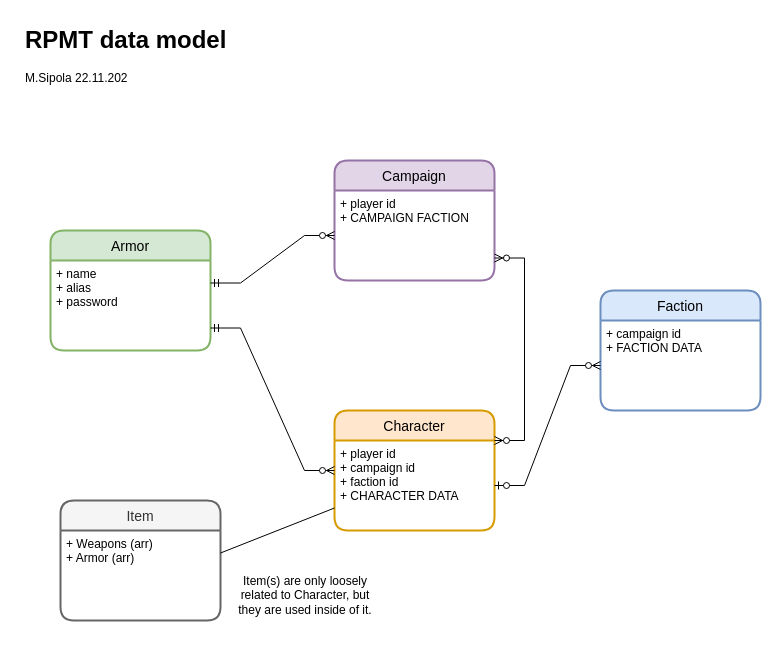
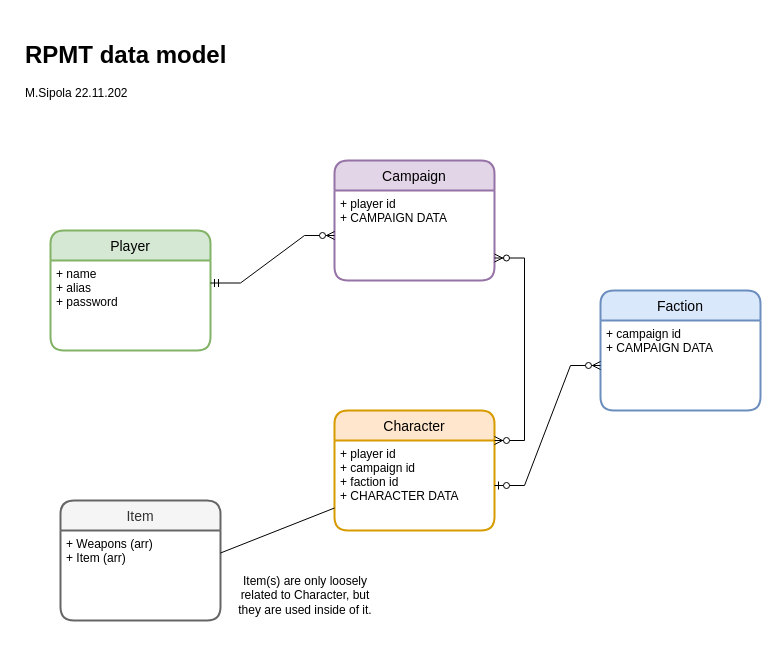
  <mxCell id="0" />
  <mxCell id="1" parent="0" />
- <mxCell id="2" value="Armor" style="swimlane;childLayout=stackLayout;horizontal=1;startSize=30;horizontalStack=0;rounded=1;fontSize=14;fontStyle=0;strokeWidth=2;resizeParent=0;resizeLast=1;shadow=0;dashed=0;align=center;fillColor=#d5e8d4;strokeColor=#82b366;" parent="1" vertex="1"><mxGeometry x="50" y="230" width="160" height="120" as="geometry" /></mxCell>
+ <mxCell id="2" value="Player" style="swimlane;childLayout=stackLayout;horizontal=1;startSize=30;horizontalStack=0;rounded=1;fontSize=14;fontStyle=0;strokeWidth=2;resizeParent=0;resizeLast=1;shadow=0;dashed=0;align=center;fillColor=#d5e8d4;strokeColor=#82b366;" parent="1" vertex="1"><mxGeometry x="50" y="230" width="160" height="120" as="geometry" /></mxCell>
  <mxCell id="3" value="+ name&#10;+ alias&#10;+ password" style="align=left;strokeColor=none;fillColor=none;spacingLeft=4;fontSize=12;verticalAlign=top;resizable=0;rotatable=0;part=1;" parent="2" vertex="1"><mxGeometry y="30" width="160" height="90" as="geometry" /></mxCell>
  <mxCell id="4" value="Campaign" style="swimlane;childLayout=stackLayout;horizontal=1;startSize=30;horizontalStack=0;rounded=1;fontSize=14;fontStyle=0;strokeWidth=2;resizeParent=0;resizeLast=1;shadow=0;dashed=0;align=center;fillColor=#e1d5e7;strokeColor=#9673a6;" parent="1" vertex="1"><mxGeometry x="334" y="160" width="160" height="120" as="geometry" /></mxCell>
- <mxCell id="5" value="+ player id&#10;+ CAMPAIGN FACTION" style="align=left;strokeColor=none;fillColor=none;spacingLeft=4;fontSize=12;verticalAlign=top;resizable=0;rotatable=0;part=1;" parent="4" vertex="1"><mxGeometry y="30" width="160" height="90" as="geometry" /></mxCell>
+ <mxCell id="5" value="+ player id&#10;+ CAMPAIGN DATA" style="align=left;strokeColor=none;fillColor=none;spacingLeft=4;fontSize=12;verticalAlign=top;resizable=0;rotatable=0;part=1;" parent="4" vertex="1"><mxGeometry y="30" width="160" height="90" as="geometry" /></mxCell>
  <mxCell id="6" value="Character" style="swimlane;childLayout=stackLayout;horizontal=1;startSize=30;horizontalStack=0;rounded=1;fontSize=14;fontStyle=0;strokeWidth=2;resizeParent=0;resizeLast=1;shadow=0;dashed=0;align=center;fillColor=#ffe6cc;strokeColor=#d79b00;" parent="1" vertex="1"><mxGeometry x="334" y="410" width="160" height="120" as="geometry" /></mxCell>
  <mxCell id="7" value="+ player id&#10;+ campaign id&#10;+ faction id&#10;+ CHARACTER DATA" style="align=left;strokeColor=none;fillColor=none;spacingLeft=4;fontSize=12;verticalAlign=top;resizable=0;rotatable=0;part=1;" parent="6" vertex="1"><mxGeometry y="30" width="160" height="90" as="geometry" /></mxCell>
  <mxCell id="8" value="Item" style="swimlane;childLayout=stackLayout;horizontal=1;startSize=30;horizontalStack=0;rounded=1;fontSize=14;fontStyle=0;strokeWidth=2;resizeParent=0;resizeLast=1;shadow=0;dashed=0;align=center;fillColor=#f5f5f5;fontColor=#333333;strokeColor=#666666;" parent="1" vertex="1"><mxGeometry x="60" y="500" width="160" height="120" as="geometry" /></mxCell>
- <mxCell id="9" value="+ Weapons (arr)&#10;+ Armor (arr)" style="align=left;strokeColor=none;fillColor=none;spacingLeft=4;fontSize=12;verticalAlign=top;resizable=0;rotatable=0;part=1;" parent="8" vertex="1"><mxGeometry y="30" width="160" height="90" as="geometry" /></mxCell>
+ <mxCell id="9" value="+ Weapons (arr)&#10;+ Item (arr)" style="align=left;strokeColor=none;fillColor=none;spacingLeft=4;fontSize=12;verticalAlign=top;resizable=0;rotatable=0;part=1;" parent="8" vertex="1"><mxGeometry y="30" width="160" height="90" as="geometry" /></mxCell>
  <mxCell id="10" value="Faction" style="swimlane;childLayout=stackLayout;horizontal=1;startSize=30;horizontalStack=0;rounded=1;fontSize=14;fontStyle=0;strokeWidth=2;resizeParent=0;resizeLast=1;shadow=0;dashed=0;align=center;fillColor=#dae8fc;strokeColor=#6c8ebf;" parent="1" vertex="1"><mxGeometry x="600" y="290" width="160" height="120" as="geometry" /></mxCell>
- <mxCell id="11" value="+ campaign id&#10;+ FACTION DATA" style="align=left;strokeColor=none;fillColor=none;spacingLeft=4;fontSize=12;verticalAlign=top;resizable=0;rotatable=0;part=1;" parent="10" vertex="1"><mxGeometry y="30" width="160" height="90" as="geometry" /></mxCell>
- <mxCell id="12" value="&lt;h1&gt;RPMT data model&lt;/h1&gt;&lt;p&gt;M.Sipola 22.11.202&lt;/p&gt;" style="text;html=1;strokeColor=none;fillColor=none;spacing=5;spacingTop=-20;whiteSpace=wrap;overflow=hidden;rounded=0;" parent="1" vertex="1"><mxGeometry x="20" y="20" width="410" height="90" as="geometry" /></mxCell>
- <mxCell id="13" value="" style="edgeStyle=entityRelationEdgeStyle;fontSize=12;html=1;endArrow=ERzeroToMany;startArrow=ERmandOne;rounded=0;entryX=0;entryY=0.5;entryDx=0;entryDy=0;exitX=1;exitY=0.75;exitDx=0;exitDy=0;" parent="1" source="3" target="6" edge="1"><mxGeometry width="100" height="100" relative="1" as="geometry"><mxPoint x="210" y="370" as="sourcePoint" /><mxPoint x="310" y="270" as="targetPoint" /></mxGeometry></mxCell>
+ <mxCell id="11" value="+ campaign id&#10;+ CAMPAIGN DATA" style="align=left;strokeColor=none;fillColor=none;spacingLeft=4;fontSize=12;verticalAlign=top;resizable=0;rotatable=0;part=1;" parent="10" vertex="1"><mxGeometry y="30" width="160" height="90" as="geometry" /></mxCell>
+ <mxCell id="12" value="&lt;h1&gt;RPMT data model&lt;/h1&gt;&lt;p&gt;M.Sipola 22.11.202&lt;/p&gt;" style="text;html=1;strokeColor=none;fillColor=none;spacing=5;spacingTop=-20;whiteSpace=wrap;overflow=hidden;rounded=0;" parent="1" vertex="1"><mxGeometry x="20" y="35" width="410" height="90" as="geometry" /></mxCell>
  <mxCell id="14" value="" style="edgeStyle=entityRelationEdgeStyle;fontSize=12;html=1;endArrow=ERzeroToMany;startArrow=ERmandOne;rounded=0;exitX=1;exitY=0.25;exitDx=0;exitDy=0;entryX=0;entryY=0.5;entryDx=0;entryDy=0;" parent="1" source="3" target="5" edge="1"><mxGeometry width="100" height="100" relative="1" as="geometry"><mxPoint x="300" y="320" as="sourcePoint" /><mxPoint x="400" y="220" as="targetPoint" /></mxGeometry></mxCell>
  <mxCell id="15" value="" style="endArrow=none;html=1;rounded=0;exitX=0;exitY=0.75;exitDx=0;exitDy=0;entryX=1;entryY=0.25;entryDx=0;entryDy=0;" parent="1" source="7" target="9" edge="1"><mxGeometry relative="1" as="geometry"><mxPoint x="540" y="370" as="sourcePoint" /><mxPoint x="700" y="370" as="targetPoint" /></mxGeometry></mxCell>
  <mxCell id="16" value="Item(s) are only loosely related to Character, but they are used inside of it." style="text;html=1;strokeColor=none;fillColor=none;align=center;verticalAlign=middle;whiteSpace=wrap;rounded=0;" parent="1" vertex="1"><mxGeometry x="230" y="560" width="150" height="70" as="geometry" /></mxCell>
  <mxCell id="17" value="" style="edgeStyle=entityRelationEdgeStyle;fontSize=12;html=1;endArrow=ERzeroToMany;endFill=1;startArrow=ERzeroToMany;rounded=0;exitX=1;exitY=0.75;exitDx=0;exitDy=0;entryX=1;entryY=0;entryDx=0;entryDy=0;" parent="1" source="5" target="7" edge="1"><mxGeometry width="100" height="100" relative="1" as="geometry"><mxPoint x="570" y="390" as="sourcePoint" /><mxPoint x="670" y="290" as="targetPoint" /></mxGeometry></mxCell>
  <mxCell id="18" value="" style="edgeStyle=entityRelationEdgeStyle;fontSize=12;html=1;endArrow=ERzeroToMany;startArrow=ERzeroToOne;rounded=0;entryX=0;entryY=0.5;entryDx=0;entryDy=0;" edge="1" parent="1" source="7" target="11"><mxGeometry width="100" height="100" relative="1" as="geometry"><mxPoint x="350" y="420" as="sourcePoint" /><mxPoint x="450" y="320" as="targetPoint" /></mxGeometry></mxCell>
